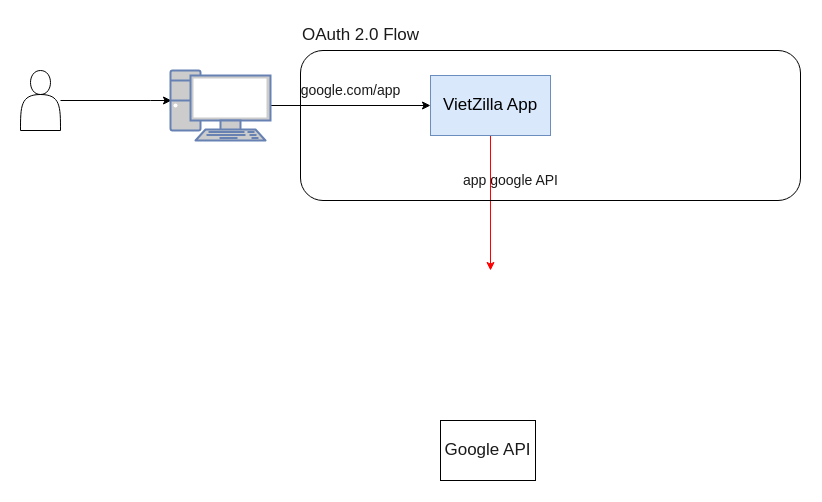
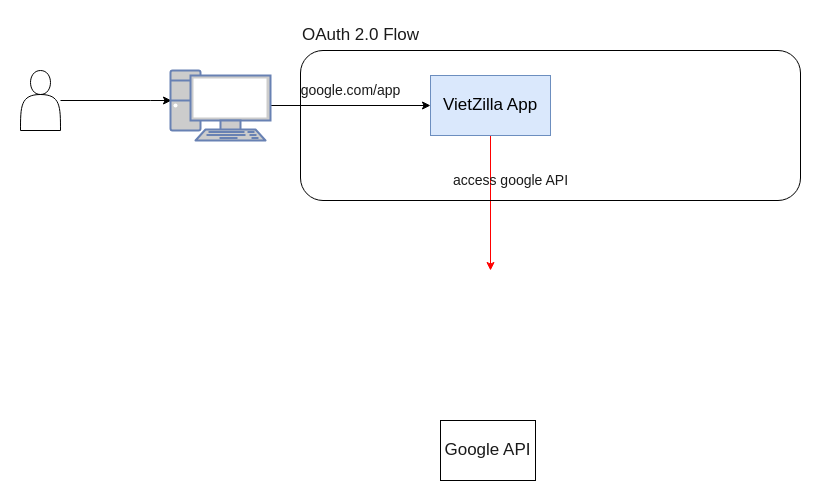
  <mxCell id="0" />
  <mxCell id="1" parent="0" />
  <mxCell id="2" value="&lt;font color=&quot;#1a1a1a&quot; style=&quot;font-size: 17px;&quot;&gt;OAuth 2.0 Flow&lt;/font&gt;" style="text;html=1;align=center;verticalAlign=middle;resizable=0;points=[];autosize=1;strokeColor=none;fillColor=none;" parent="1" vertex="1"><mxGeometry x="290" y="20" width="140" height="30" as="geometry" /></mxCell>
  <mxCell id="3" value="Google API" style="whiteSpace=wrap;html=1;fontSize=17;fontColor=#1A1A1A;" parent="1" vertex="1"><mxGeometry x="440" y="420" width="95" height="60" as="geometry" /></mxCell>
  <mxCell id="4" style="edgeStyle=orthogonalEdgeStyle;rounded=0;orthogonalLoop=1;jettySize=auto;html=1;fontSize=17;fontColor=#1A1A1A;" parent="1" source="5" edge="1"><mxGeometry relative="1" as="geometry"><mxPoint x="171" y="100" as="targetPoint" /><Array as="points"><mxPoint x="150" y="100" /><mxPoint x="150" y="100" /></Array></mxGeometry></mxCell>
  <mxCell id="5" value="" style="shape=actor;whiteSpace=wrap;html=1;fontSize=17;fontColor=#1A1A1A;" parent="1" vertex="1"><mxGeometry x="20" y="70" width="40" height="60" as="geometry" /></mxCell>
  <mxCell id="6" style="edgeStyle=orthogonalEdgeStyle;rounded=0;orthogonalLoop=1;jettySize=auto;html=1;fontSize=14;fontColor=#1A1A1A;" parent="1" source="7" target="9" edge="1"><mxGeometry relative="1" as="geometry" /></mxCell>
  <mxCell id="7" value="" style="fontColor=#0066CC;verticalAlign=top;verticalLabelPosition=bottom;labelPosition=center;align=center;html=1;outlineConnect=0;fillColor=#CCCCCC;strokeColor=#6881B3;gradientColor=none;gradientDirection=north;strokeWidth=2;shape=mxgraph.networks.pc;fontSize=17;" parent="1" vertex="1"><mxGeometry x="170" y="70" width="100" height="70" as="geometry" /></mxCell>
  <mxCell id="8" style="edgeStyle=orthogonalEdgeStyle;rounded=0;orthogonalLoop=1;jettySize=auto;html=1;fontSize=14;fontColor=#1A1A1A;strokeColor=#FF0000;" parent="1" source="9" edge="1"><mxGeometry relative="1" as="geometry"><mxPoint x="490" y="270" as="targetPoint" /></mxGeometry></mxCell>
  <mxCell id="9" value="VietZilla App" style="rounded=0;whiteSpace=wrap;html=1;fontSize=17;fillColor=#dae8fc;strokeColor=#6c8ebf;" parent="1" vertex="1"><mxGeometry x="430" y="75" width="120" height="60" as="geometry" /></mxCell>
  <mxCell id="10" value="&lt;span style=&quot;&quot;&gt;google.com/app&lt;/span&gt;" style="text;html=1;align=center;verticalAlign=middle;resizable=0;points=[];autosize=1;strokeColor=none;fillColor=none;fontSize=14;fontColor=#1A1A1A;" parent="1" vertex="1"><mxGeometry x="290" y="75" width="120" height="30" as="geometry" /></mxCell>
- <mxCell id="11" value="app google API" style="text;html=1;align=center;verticalAlign=middle;resizable=0;points=[];autosize=1;strokeColor=none;fillColor=none;fontSize=14;fontColor=#1A1A1A;" parent="1" vertex="1"><mxGeometry x="440" y="165" width="140" height="30" as="geometry" /></mxCell>
+ <mxCell id="11" value="access google API" style="text;html=1;align=center;verticalAlign=middle;resizable=0;points=[];autosize=1;strokeColor=none;fillColor=none;fontSize=14;fontColor=#1A1A1A;" parent="1" vertex="1"><mxGeometry x="440" y="165" width="140" height="30" as="geometry" /></mxCell>
  <mxCell id="12" value="" style="rounded=1;whiteSpace=wrap;html=1;fontSize=14;fontColor=#1A1A1A;fillColor=none;gradientColor=#ffffff;" parent="1" vertex="1"><mxGeometry x="300" y="50" width="500" height="150" as="geometry" /></mxCell>
